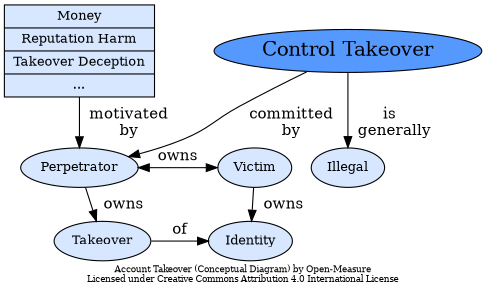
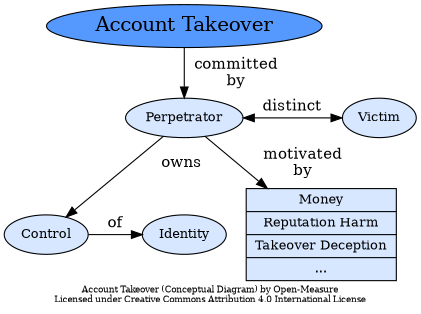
  digraph {
    compound=true
    fontname="DejaVu Serif"
    fontsize=8
    label="Account Takeover (Conceptual Diagram) by Open-Measure\nLicensed under Creative Commons Attribution 4.0 International License"
    newrank=true
    packmode=clust
    rankdir=TB
    ranksep=0
    splines=curve
    node [fillcolor="#d6e7ff" fontname="DejaVu Serif" fontsize=12 shape=ellipse style=filled]
    edge [fontname="DejaVu Serif" minlen=1]
    n1 [label=Perpetrator]
    n2 [label=Victim]
-   n3 [label=Takeover]
+   n3 [label=Control]
    n4 [label=Identity]
    n5 [color=black fontcolor=black label="{<money> Money|<reputation_harm> Reputation Harm|<identity_deception> Takeover Deception|<etc> ...}" shape=record]
-   n6 [fillcolor="#5599ff" fontsize=18 label="Control Takeover"]
-   n7 [label=Illegal]
+   n6 [fillcolor="#5599ff" fontsize=18 label="Account Takeover"]
    subgraph sub_1 {
      rank=same
      n1
      n2
    }
    subgraph sub_2 {
      rank=same
      n3
      n4
    }
-   n1 -> n2 [dir=both label="  owns  "]
+   n1 -> n2 [dir=both label="  distinct  "]
    n1 -> n3 [label="  owns  "]
-   n5 -> n1 [label="  motivated  \n  by  "]
-   n2 -> n4 [label="  owns  "]
+   n1 -> n5 [label="  motivated  \n  by  "]
    n3 -> n4 [label="  of  "]
    n6 -> n1 [label="  committed  \n  by  "]
-   n6 -> n7 [label=" is  \n  generally " weight=10]
  }
